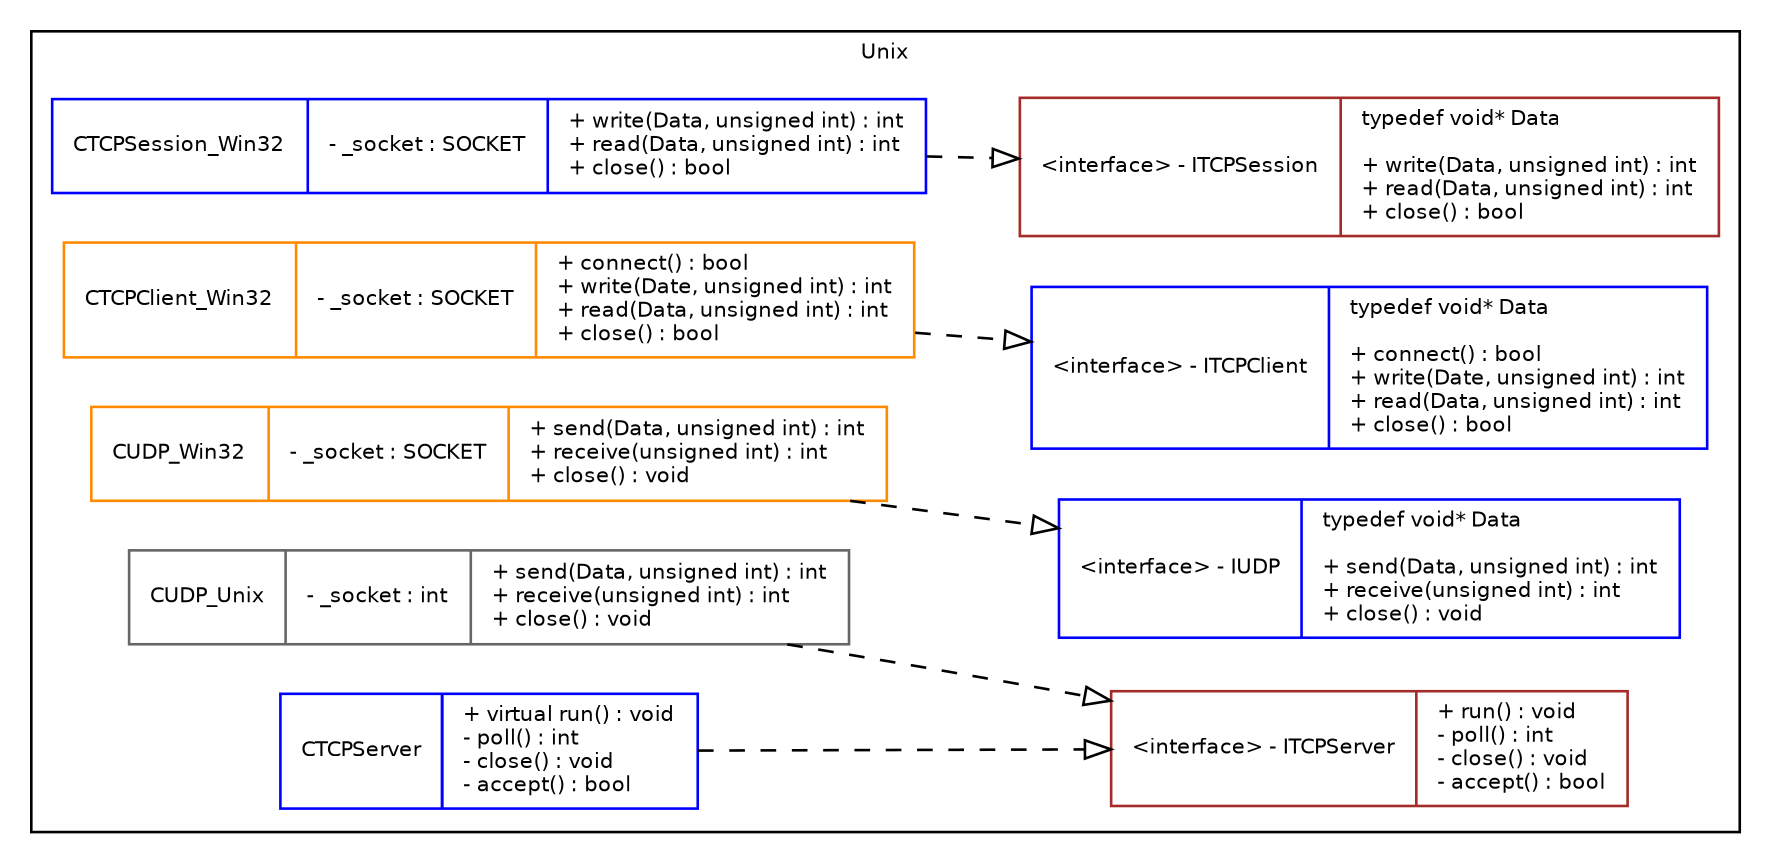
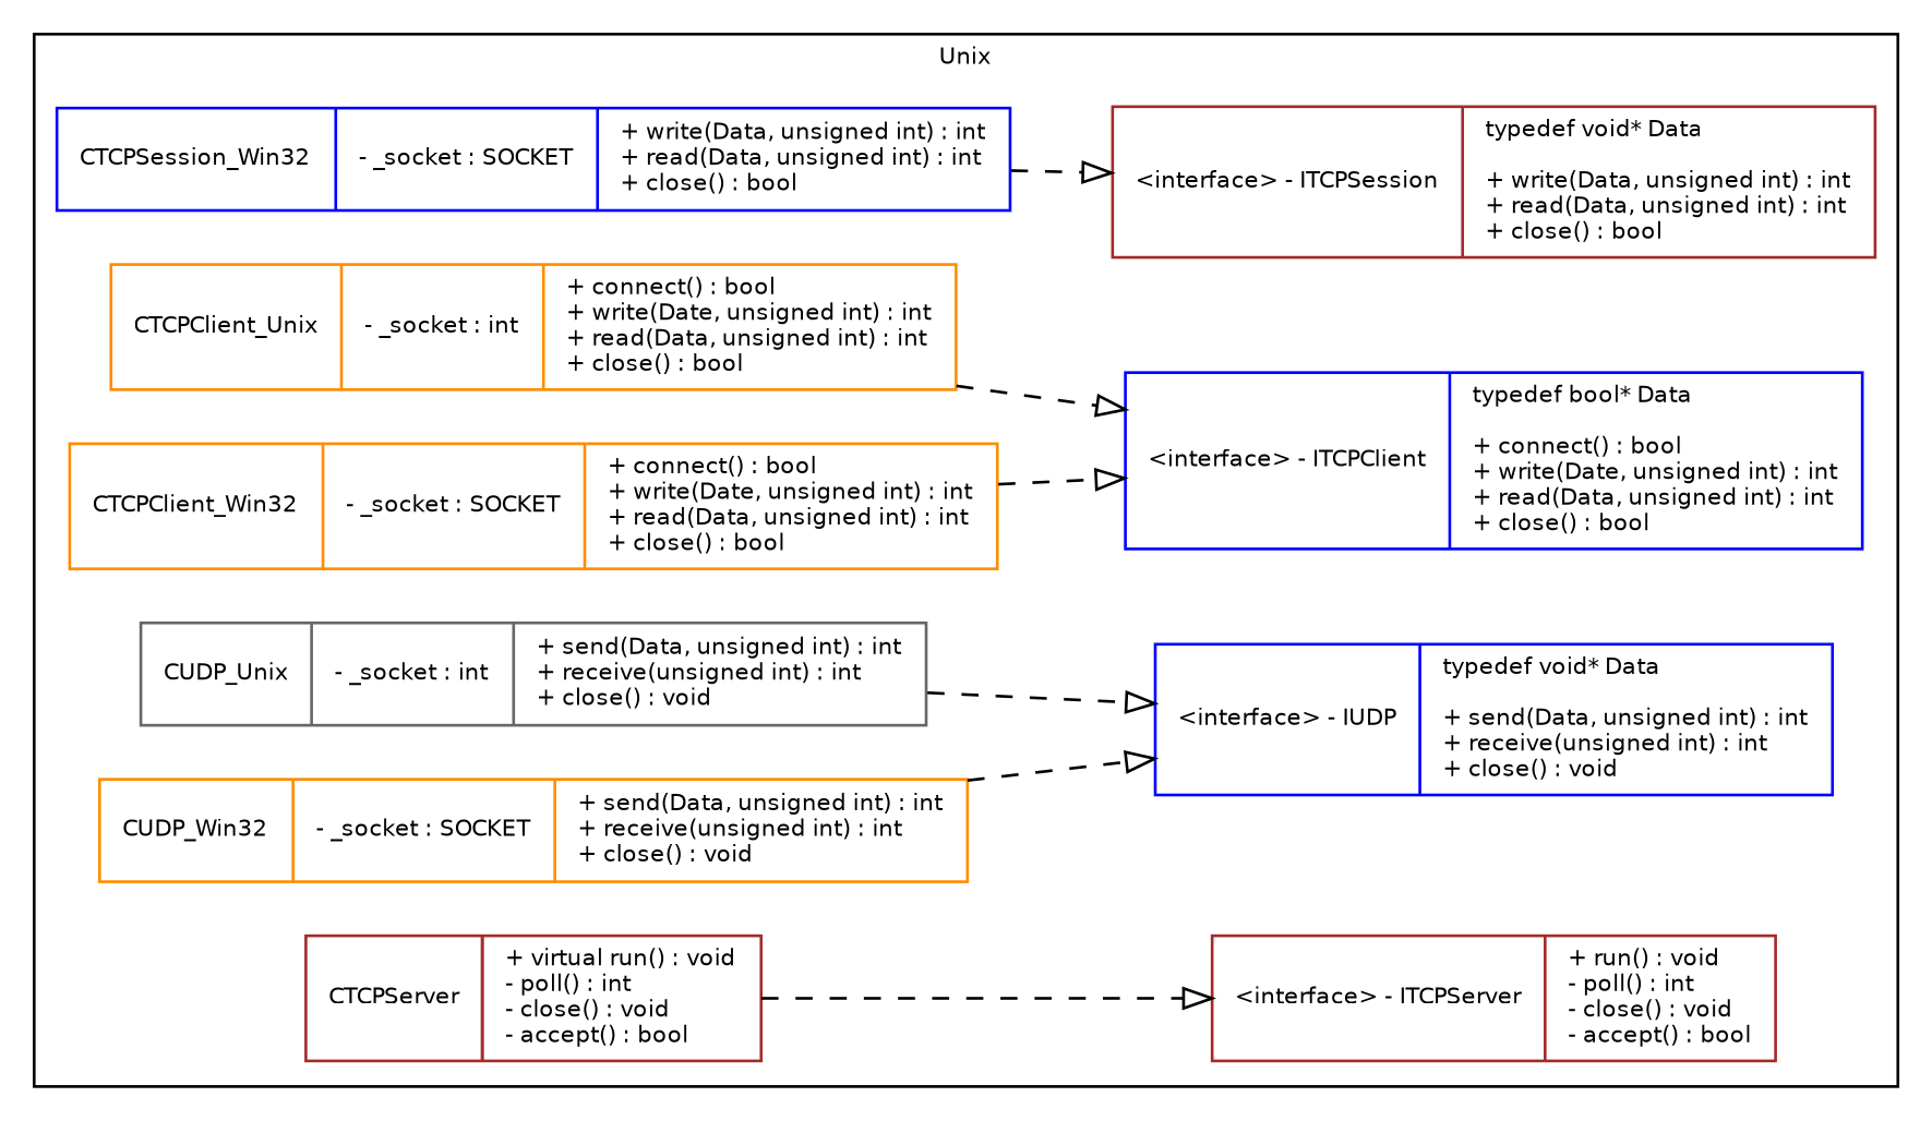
  digraph {
    fontname="Bitstream Vera Sans"
    fontsize=8
    rankdir=LR
    node [color=blue fontname="Bitstream Vera Sans" fontsize=8 shape=record]
    edge [arrowhead=onormal fontname="Bitstream Vera Sans" fontsize=8 style=dashed]
    n1 [color=brown label="{\<interface\> - ITCPSession|typedef void* Data\l\l+ write(Data, unsigned int) : int\l+ read(Data, unsigned int) : int\l+ close() : bool\l}"]
    n2 [label="{CTCPSession_Win32|- _socket : SOCKET\l|+ write(Data, unsigned int) : int\l+ read(Data, unsigned int) : int\l+ close() : bool\l}"]
-   n3 [label="{\<interface\> - ITCPClient|typedef void* Data\l\l+ connect() : bool\l+ write(Date, unsigned int) : int\l+ read(Data, unsigned int) : int\l+ close() : bool\l}"]
+   n3 [label="{\<interface\> - ITCPClient|typedef bool* Data\l\l+ connect() : bool\l+ write(Date, unsigned int) : int\l+ read(Data, unsigned int) : int\l+ close() : bool\l}"]
+   n4 [color=darkorange label="{CTCPClient_Unix|- _socket : int\l|+ connect() : bool\l+ write(Date, unsigned int) : int\l+ read(Data, unsigned int) : int\l+ close() : bool\l}"]
    n5 [color=darkorange label="{CTCPClient_Win32|- _socket : SOCKET\l|+ connect() : bool\l+ write(Date, unsigned int) : int\l+ read(Data, unsigned int) : int\l+ close() : bool\l}"]
    n6 [label="{\<interface\> - IUDP|typedef void* Data\l\l+ send(Data, unsigned int) : int\l+ receive(unsigned int) : int\l+ close() : void\l}"]
    n7 [color=gray40 label="{CUDP_Unix|- _socket : int\l|+ send(Data, unsigned int) : int\l+ receive(unsigned int) : int\l+ close() : void\l}"]
    n8 [color=darkorange label="{CUDP_Win32|- _socket : SOCKET\l|+ send(Data, unsigned int) : int\l+ receive(unsigned int) : int\l+ close() : void\l}"]
    n9 [color=brown label="{\<interface\> - ITCPServer|+ run() : void\l- poll() : int\l- close() : void\l- accept() : bool\l}"]
-   n10 [label="{CTCPServer|- _port : short\l- _sessions : std::list<ITCPSession*>\l|+ virtual run() : void\l- poll() : int\l- close() : void\l- accept() : bool\l}"]
+   n10 [color=brown label="{CTCPServer|- _port : short\l- _sessions : std::list<ITCPSession*>\l|+ virtual run() : void\l- poll() : int\l- close() : void\l- accept() : bool\l}"]
    subgraph cluster_1 {
      label=Unix
      n1
      n2
      n3
+     n4
      n5
      n6
      n7
      n8
      n9
      n10
    }
    n2 -> n1
+   n4 -> n3
    n5 -> n3
-   n7 -> n9
+   n7 -> n6
    n8 -> n6
    n10 -> n9
  }
